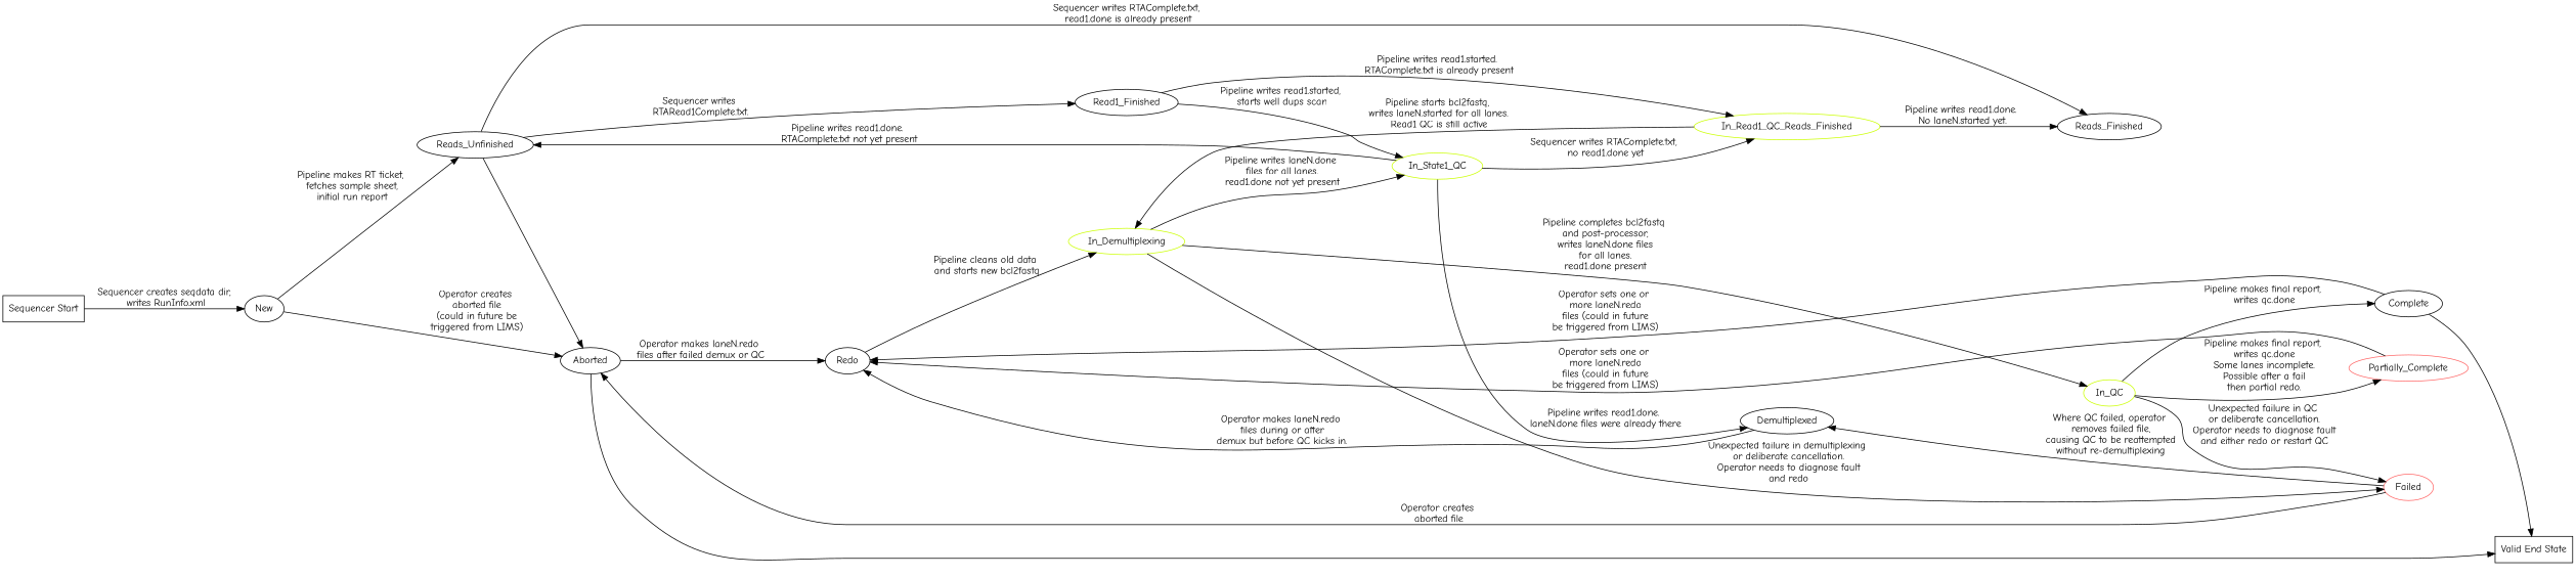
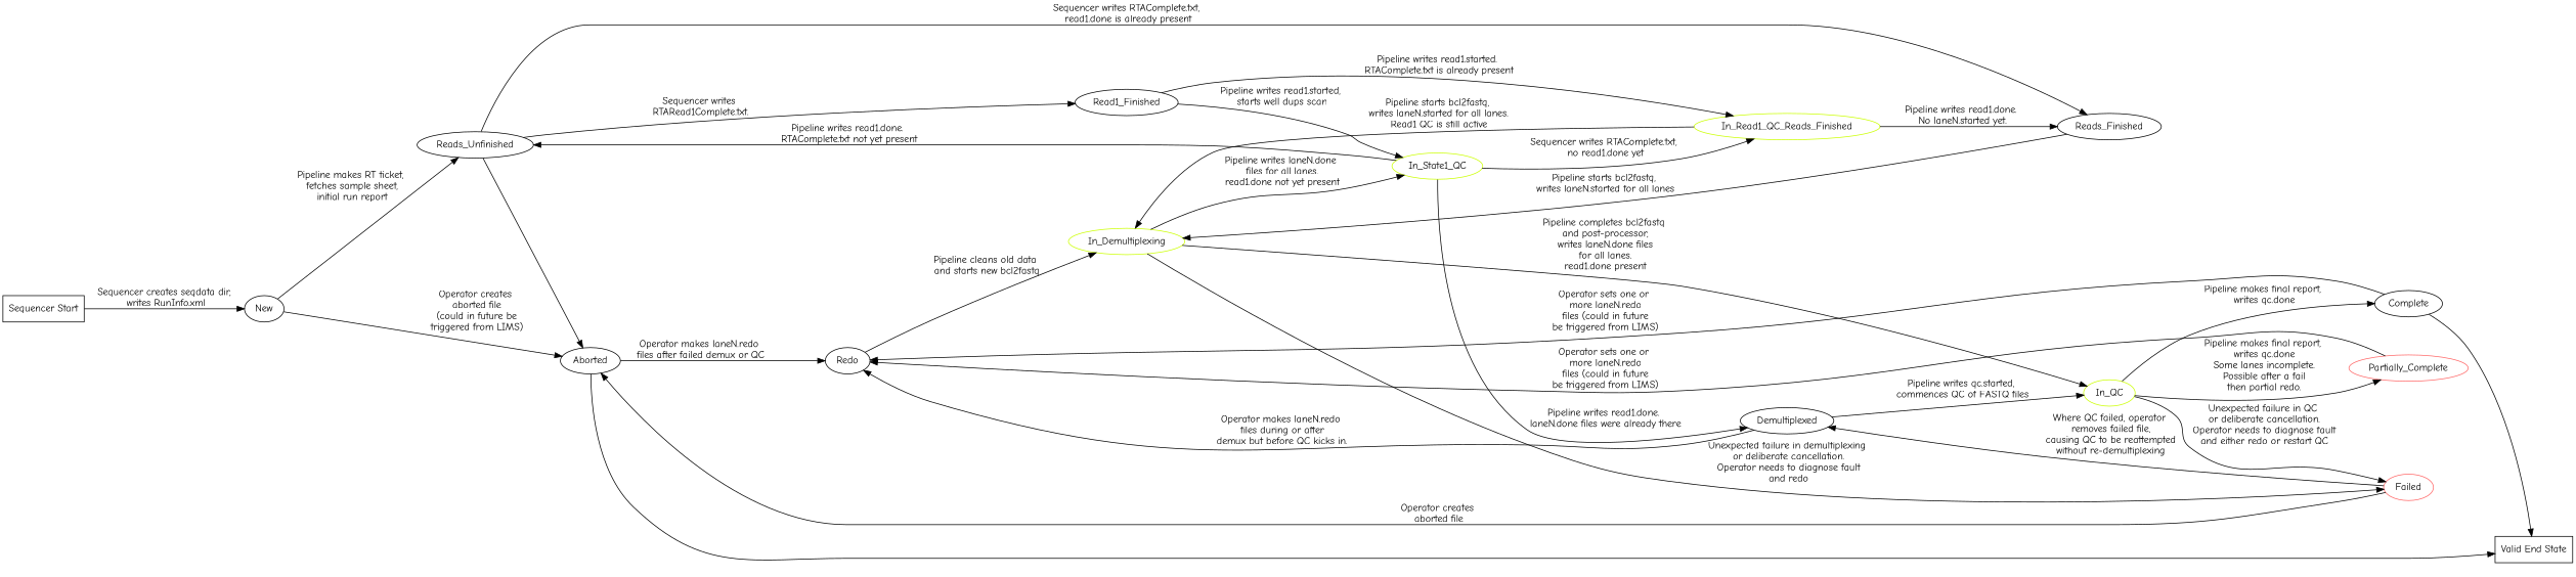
  digraph {
    fontname="Comic Neue"
    labelfloat=True
    rankdir=LR
    node [fontname="Comic Neue"]
    edge [fontname="Comic Neue"]
    "Sequencer Start" [shape=rectangle]
    New
    Reads_Unfinished
    Aborted
    Read1_Finished
    Reads_Finished
    n7 [color="0.201 1.000 1.000" label=In_State1_QC]
    In_Read1_QC_Reads_Finished [color="0.201 1.000 1.000"]
    Redo
    "Valid End State" [shape=rectangle]
    In_Demultiplexing [color="0.201 1.000 1.000"]
    Demultiplexed
    In_QC [color="0.201 1.000 1.000"]
    Failed [color="0.000 0.600 1.000"]
    Complete
    Partially_Complete [color="0.000 0.600 1.000"]
    "Sequencer Start" -> New [label="Sequencer creates seqdata dir,\n writes RunInfo.xml"]
    New -> Reads_Unfinished [label="Pipeline makes RT ticket,\n fetches sample sheet,\n initial run report"]
    New -> Aborted [label="Operator creates\n aborted file\n (could in future be\n triggered from LIMS)"]
    Reads_Unfinished -> Aborted
    Reads_Unfinished -> Read1_Finished [label="Sequencer writes\n RTARead1Complete.txt."]
    Reads_Unfinished -> Reads_Finished [label="Sequencer writes RTAComplete.txt,\n read1.done is already present"]
    Aborted -> Redo [label="Operator makes laneN.redo\n files after failed demux or QC"]
    Aborted -> "Valid End State"
    Read1_Finished -> n7 [label="Pipeline writes read1.started,\n starts well dups scan"]
    Read1_Finished -> In_Read1_QC_Reads_Finished [label="Pipeline writes read1.started.\n RTAComplete.txt is already present"]
+   Reads_Finished -> In_Demultiplexing [label="Pipeline starts bcl2fastq,\n writes laneN.started for all lanes"]
    n7 -> Reads_Unfinished [label="Pipeline writes read1.done.\n RTAComplete.txt not yet present"]
    n7 -> In_Read1_QC_Reads_Finished [label="Sequencer writes RTAComplete.txt,\n no read1.done yet"]
    n7 -> Demultiplexed [label="Pipeline writes read1.done.\n laneN.done files were already there"]
    In_Read1_QC_Reads_Finished -> Reads_Finished [label="Pipeline writes read1.done.\n No laneN.started yet."]
    In_Read1_QC_Reads_Finished -> In_Demultiplexing [label="Pipeline starts bcl2fastq,\n writes laneN.started for all lanes.\n Read1 QC is still active"]
    Redo -> In_Demultiplexing [label="Pipeline cleans old data\n and starts new bcl2fastq"]
    In_Demultiplexing -> n7 [label="Pipeline writes laneN.done\n files for all lanes.\n read1.done not yet present"]
    In_Demultiplexing -> In_QC [label="Pipeline completes bcl2fastq\n and post-processor,\n writes laneN.done files\n for all lanes.\n read1.done present"]
    In_Demultiplexing -> Failed [label="Unexpected failure in demultiplexing\n or deliberate cancellation.\n Operator needs to diagnose fault\n and redo"]
    Demultiplexed -> Redo [label="Operator makes laneN.redo\n files during or after\n demux but before QC kicks in."]
+   Demultiplexed -> In_QC [label="Pipeline writes qc.started,\n commences QC of FASTQ files"]
    In_QC -> Failed [label="Unexpected failure in QC\n or deliberate cancellation.\n Operator needs to diagnose fault\n and either redo or restart QC"]
    In_QC -> Complete [label="Pipeline makes final report,\n writes qc.done"]
    In_QC -> Partially_Complete [label="Pipeline makes final report,\n writes qc.done\n Some lanes incomplete.\n Possible after a fail\n then partial redo."]
    Failed -> Aborted [label="Operator creates\n aborted file"]
    Failed -> Demultiplexed [label="Where QC failed, operator\n removes failed file,\n causing QC to be reattempted\n without re-demultiplexing"]
    Complete -> Redo [label="Operator sets one or\n more laneN.redo\n files (could in future\n be triggered from LIMS)"]
    Complete -> "Valid End State"
    Partially_Complete -> Redo [label="Operator sets one or\n more laneN.redo\n files (could in future\n be triggered from LIMS)"]
  }
